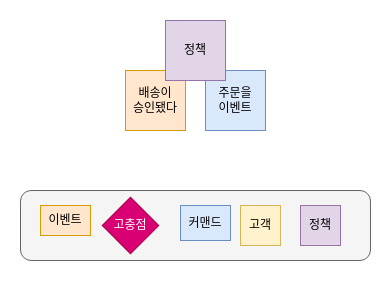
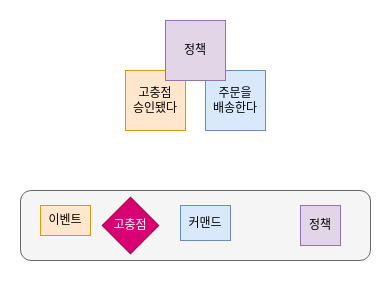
  <mxCell id="0" />
  <mxCell id="1" parent="0" />
  <mxCell id="2" value="" style="rounded=1;whiteSpace=wrap;html=1;fillColor=#f5f5f5;fontColor=#333333;strokeColor=#666666;" vertex="1" parent="1"><mxGeometry x="20" y="190" width="350" height="70" as="geometry" /></mxCell>
- <mxCell id="3" value="주문을&lt;div&gt;이벤트&lt;/div&gt;" style="whiteSpace=wrap;html=1;aspect=fixed;fillColor=#dae8fc;strokeColor=#6c8ebf;" vertex="1" parent="1"><mxGeometry x="205" y="70" width="60" height="60" as="geometry" /></mxCell>
+ <mxCell id="3" value="주문을&lt;div&gt;배송한다&lt;/div&gt;" style="whiteSpace=wrap;html=1;aspect=fixed;fillColor=#dae8fc;strokeColor=#6c8ebf;" vertex="1" parent="1"><mxGeometry x="205" y="70" width="60" height="60" as="geometry" /></mxCell>
  <mxCell id="4" value="이벤트" style="whiteSpace=wrap;html=1;aspect=fixed;fillColor=#ffe6cc;strokeColor=#d79b00;" vertex="1" parent="1"><mxGeometry x="40" y="205" width="50" height="30" as="geometry" /></mxCell>
- <mxCell id="5" value="배송이&lt;div&gt;승인됐다&lt;/div&gt;" style="whiteSpace=wrap;html=1;aspect=fixed;fillColor=#ffe6cc;strokeColor=#d79b00;" vertex="1" parent="1"><mxGeometry x="125" y="70" width="60" height="60" as="geometry" /></mxCell>
+ <mxCell id="5" value="고충점&lt;div&gt;승인됐다&lt;/div&gt;" style="whiteSpace=wrap;html=1;aspect=fixed;fillColor=#ffe6cc;strokeColor=#d79b00;" vertex="1" parent="1"><mxGeometry x="125" y="70" width="60" height="60" as="geometry" /></mxCell>
  <mxCell id="6" value="" style="whiteSpace=wrap;html=1;aspect=fixed;fillColor=#d80073;strokeColor=#A50040;rotation=45;fontColor=#ffffff;" vertex="1" parent="1"><mxGeometry x="110" y="205" width="40" height="40" as="geometry" /></mxCell>
  <mxCell id="7" value="고충점" style="text;html=1;align=center;verticalAlign=middle;whiteSpace=wrap;rounded=0;fontColor=#FFFFFF;" vertex="1" parent="1"><mxGeometry x="100" y="210" width="60" height="30" as="geometry" /></mxCell>
  <mxCell id="8" value="커맨드" style="whiteSpace=wrap;html=1;aspect=fixed;fillColor=#dae8fc;strokeColor=#6c8ebf;" vertex="1" parent="1"><mxGeometry x="180" y="205" width="50" height="35" as="geometry" /></mxCell>
- <mxCell id="9" value="고객" style="whiteSpace=wrap;html=1;aspect=fixed;fillColor=#fff2cc;strokeColor=#d6b656;" vertex="1" parent="1"><mxGeometry x="240" y="205" width="40" height="40" as="geometry" /></mxCell>
  <mxCell id="10" value="정책" style="whiteSpace=wrap;html=1;aspect=fixed;fillColor=#e1d5e7;strokeColor=#9673a6;" vertex="1" parent="1"><mxGeometry x="165" y="20" width="60" height="60" as="geometry" /></mxCell>
  <mxCell id="11" value="정책" style="whiteSpace=wrap;html=1;aspect=fixed;fillColor=#e1d5e7;strokeColor=#9673a6;" vertex="1" parent="1"><mxGeometry x="300" y="205" width="40" height="40" as="geometry" /></mxCell>
